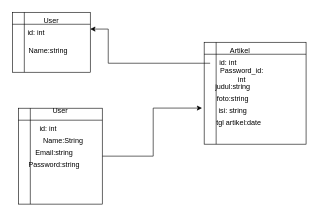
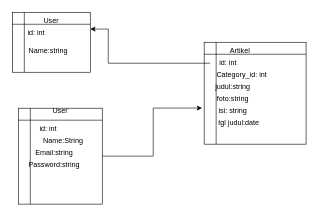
  <mxCell id="0" />
  <mxCell id="1" parent="0" />
  <mxCell id="2" value="" style="shape=internalStorage;whiteSpace=wrap;html=1;backgroundOutline=1;" vertex="1" parent="1"><mxGeometry x="20" y="20" width="130" height="100" as="geometry" /></mxCell>
  <mxCell id="3" style="edgeStyle=orthogonalEdgeStyle;rounded=0;orthogonalLoop=1;jettySize=auto;html=1;exitX=1;exitY=0.5;exitDx=0;exitDy=0;entryX=-0.021;entryY=0.646;entryDx=0;entryDy=0;entryPerimeter=0;" edge="1" parent="1" source="4" target="5"><mxGeometry relative="1" as="geometry" /></mxCell>
  <mxCell id="4" value="" style="shape=internalStorage;whiteSpace=wrap;html=1;backgroundOutline=1;" vertex="1" parent="1"><mxGeometry x="30" y="180" width="140" height="160" as="geometry" /></mxCell>
  <mxCell id="5" value="" style="shape=internalStorage;whiteSpace=wrap;html=1;backgroundOutline=1;" vertex="1" parent="1"><mxGeometry x="340" y="70" width="170" height="170" as="geometry" /></mxCell>
  <mxCell id="6" value="User" style="text;html=1;strokeColor=none;fillColor=none;align=center;verticalAlign=middle;whiteSpace=wrap;rounded=0;" vertex="1" parent="1"><mxGeometry x="55" y="20" width="60" height="30" as="geometry" /></mxCell>
  <mxCell id="7" value="User" style="text;html=1;strokeColor=none;fillColor=none;align=center;verticalAlign=middle;whiteSpace=wrap;rounded=0;" vertex="1" parent="1"><mxGeometry x="70" y="170" width="60" height="30" as="geometry" /></mxCell>
  <mxCell id="8" value="Artikel" style="text;html=1;strokeColor=none;fillColor=none;align=center;verticalAlign=middle;whiteSpace=wrap;rounded=0;" vertex="1" parent="1"><mxGeometry x="370" y="70" width="60" height="30" as="geometry" /></mxCell>
  <mxCell id="9" value="id: int" style="text;html=1;strokeColor=none;fillColor=none;align=center;verticalAlign=middle;whiteSpace=wrap;rounded=0;" vertex="1" parent="1"><mxGeometry x="30" y="40" width="60" height="30" as="geometry" /></mxCell>
  <mxCell id="10" value="Name:string" style="text;html=1;strokeColor=none;fillColor=none;align=center;verticalAlign=middle;whiteSpace=wrap;rounded=0;" vertex="1" parent="1"><mxGeometry x="50" y="70" width="60" height="30" as="geometry" /></mxCell>
  <mxCell id="11" style="edgeStyle=orthogonalEdgeStyle;rounded=0;orthogonalLoop=1;jettySize=auto;html=1;exitX=0;exitY=0.5;exitDx=0;exitDy=0;" edge="1" parent="1" source="12"><mxGeometry relative="1" as="geometry"><mxPoint x="150" y="48" as="targetPoint" /><Array as="points"><mxPoint x="180" y="105" /><mxPoint x="180" y="48" /></Array></mxGeometry></mxCell>
  <mxCell id="12" value="id: int" style="text;html=1;strokeColor=none;fillColor=none;align=center;verticalAlign=middle;whiteSpace=wrap;rounded=0;" vertex="1" parent="1"><mxGeometry x="350" y="90" width="60" height="30" as="geometry" /></mxCell>
  <mxCell id="13" value="foto:string" style="text;html=1;strokeColor=none;fillColor=none;align=center;verticalAlign=middle;whiteSpace=wrap;rounded=0;" vertex="1" parent="1"><mxGeometry x="357.5" y="150" width="60" height="30" as="geometry" /></mxCell>
- <mxCell id="14" value="Password_id: int" style="text;html=1;strokeColor=none;fillColor=none;align=center;verticalAlign=middle;whiteSpace=wrap;rounded=0;" vertex="1" parent="1"><mxGeometry x="357.5" y="110" width="90" height="30" as="geometry" /></mxCell>
+ <mxCell id="14" value="Category_id: int" style="text;html=1;strokeColor=none;fillColor=none;align=center;verticalAlign=middle;whiteSpace=wrap;rounded=0;" vertex="1" parent="1"><mxGeometry x="357.5" y="110" width="90" height="30" as="geometry" /></mxCell>
  <mxCell id="15" value="isi: string" style="text;html=1;strokeColor=none;fillColor=none;align=center;verticalAlign=middle;whiteSpace=wrap;rounded=0;" vertex="1" parent="1"><mxGeometry x="357.5" y="170" width="60" height="30" as="geometry" /></mxCell>
  <mxCell id="16" value="judul:string" style="text;html=1;strokeColor=none;fillColor=none;align=center;verticalAlign=middle;whiteSpace=wrap;rounded=0;" vertex="1" parent="1"><mxGeometry x="357.5" y="130" width="60" height="30" as="geometry" /></mxCell>
- <mxCell id="17" value="tgl artikel:date" style="text;html=1;strokeColor=none;fillColor=none;align=center;verticalAlign=middle;whiteSpace=wrap;rounded=0;" vertex="1" parent="1"><mxGeometry x="352.5" y="190" width="90" height="30" as="geometry" /></mxCell>
+ <mxCell id="17" value="tgl judul:date" style="text;html=1;strokeColor=none;fillColor=none;align=center;verticalAlign=middle;whiteSpace=wrap;rounded=0;" vertex="1" parent="1"><mxGeometry x="352.5" y="190" width="90" height="30" as="geometry" /></mxCell>
  <mxCell id="18" value="id: int" style="text;html=1;strokeColor=none;fillColor=none;align=center;verticalAlign=middle;whiteSpace=wrap;rounded=0;" vertex="1" parent="1"><mxGeometry x="50" y="200" width="60" height="30" as="geometry" /></mxCell>
  <mxCell id="19" value="Password:string" style="text;html=1;strokeColor=none;fillColor=none;align=center;verticalAlign=middle;whiteSpace=wrap;rounded=0;" vertex="1" parent="1"><mxGeometry x="60" y="260" width="60" height="30" as="geometry" /></mxCell>
  <mxCell id="20" value="Name:String" style="text;html=1;strokeColor=none;fillColor=none;align=center;verticalAlign=middle;whiteSpace=wrap;rounded=0;" vertex="1" parent="1"><mxGeometry x="60" y="220" width="90" height="30" as="geometry" /></mxCell>
  <mxCell id="21" value="Email:string" style="text;html=1;strokeColor=none;fillColor=none;align=center;verticalAlign=middle;whiteSpace=wrap;rounded=0;" vertex="1" parent="1"><mxGeometry x="60" y="240" width="60" height="30" as="geometry" /></mxCell>
